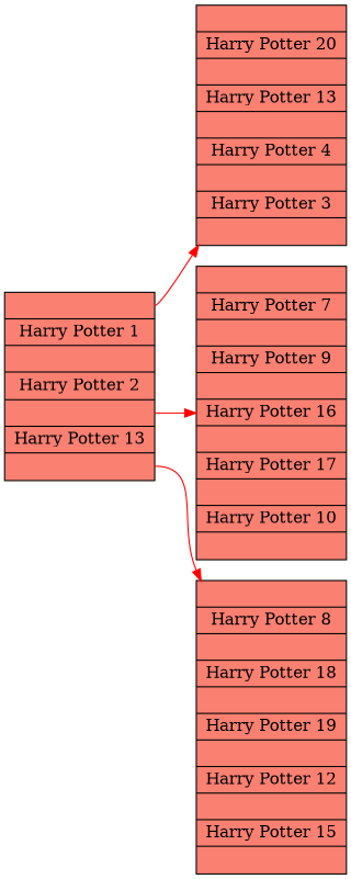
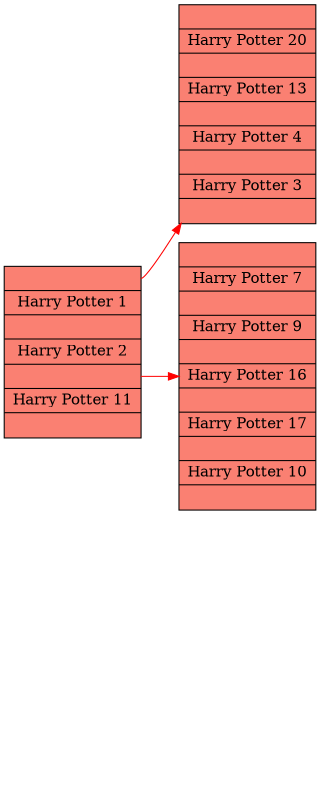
  digraph {
    rankdir=LR
    node [color=black fillcolor=salmon shape=record style=filled]
    edge [color=red]
-   n1 [height=.1 label="<f0> |Harry Potter 1|<f1> |Harry Potter 2|<f2> |Harry Potter 13|<f3>"]
+   n1 [height=.1 label="<f0> |Harry Potter 1|<f1> |Harry Potter 2|<f2> |Harry Potter 11|<f3>"]
    n2 [height=.1 label="<f0> |Harry Potter 20|<f1> |Harry Potter 13|<f2> |Harry Potter 4|<f3> |Harry Potter 3|<f4>"]
    n3 [height=.1 label="<f0> |Harry Potter 7|<f1> |Harry Potter 9|<f2> |Harry Potter 16|<f3> |Harry Potter 17|<f4> |Harry Potter 10|<f5>"]
-   n4 [height=.1 label="<f0> |Harry Potter 8|<f1> |Harry Potter 18|<f2> |Harry Potter 19|<f3> |Harry Potter 12|<f4> |Harry Potter 15|<f5>"]
    n1 -> n2 [tailport=f0]
    n1 -> n3 [tailport=f2]
-   n1 -> n4 [tailport=f3]
  }
